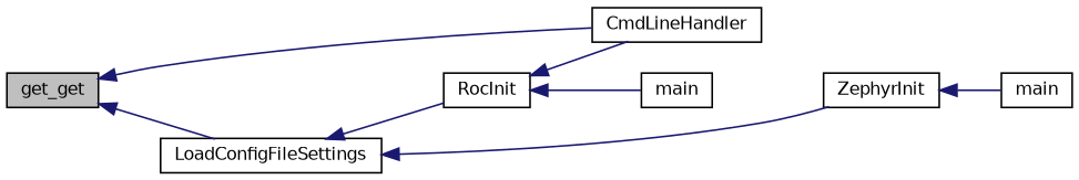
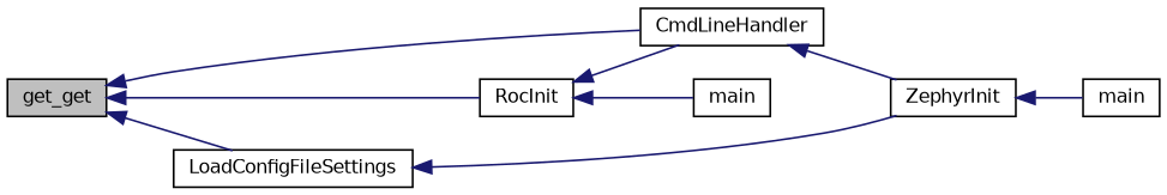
  digraph {
    rankdir=LR
    node [color=black fillcolor=white fontname=Helvetica fontsize=10 shape=record style=filled]
    edge [color=midnightblue dir=back fontname=Helvetica fontsize=10 labelfontname=Helvetica labelfontsize=10 style=solid]
    n1 [fillcolor=grey75 fontcolor=black height=0.2 label=get_get width=0.4]
    n2 [height=0.2 label=CmdLineHandler width=0.4]
    n3 [height=0.2 label=LoadConfigFileSettings width=0.4]
    n4 [height=0.2 label=ZephyrInit width=0.4]
    n5 [height=0.2 label=RocInit width=0.4]
    n6 [height=0.2 label=main width=0.4]
    n7 [height=0.2 label=main width=0.4]
    n1 -> n2
    n1 -> n3
+   n2 -> n4
    n3 -> n4
-   n3 -> n5
+   n1 -> n5
    n4 -> n7
    n5 -> n2
    n5 -> n6
  }
